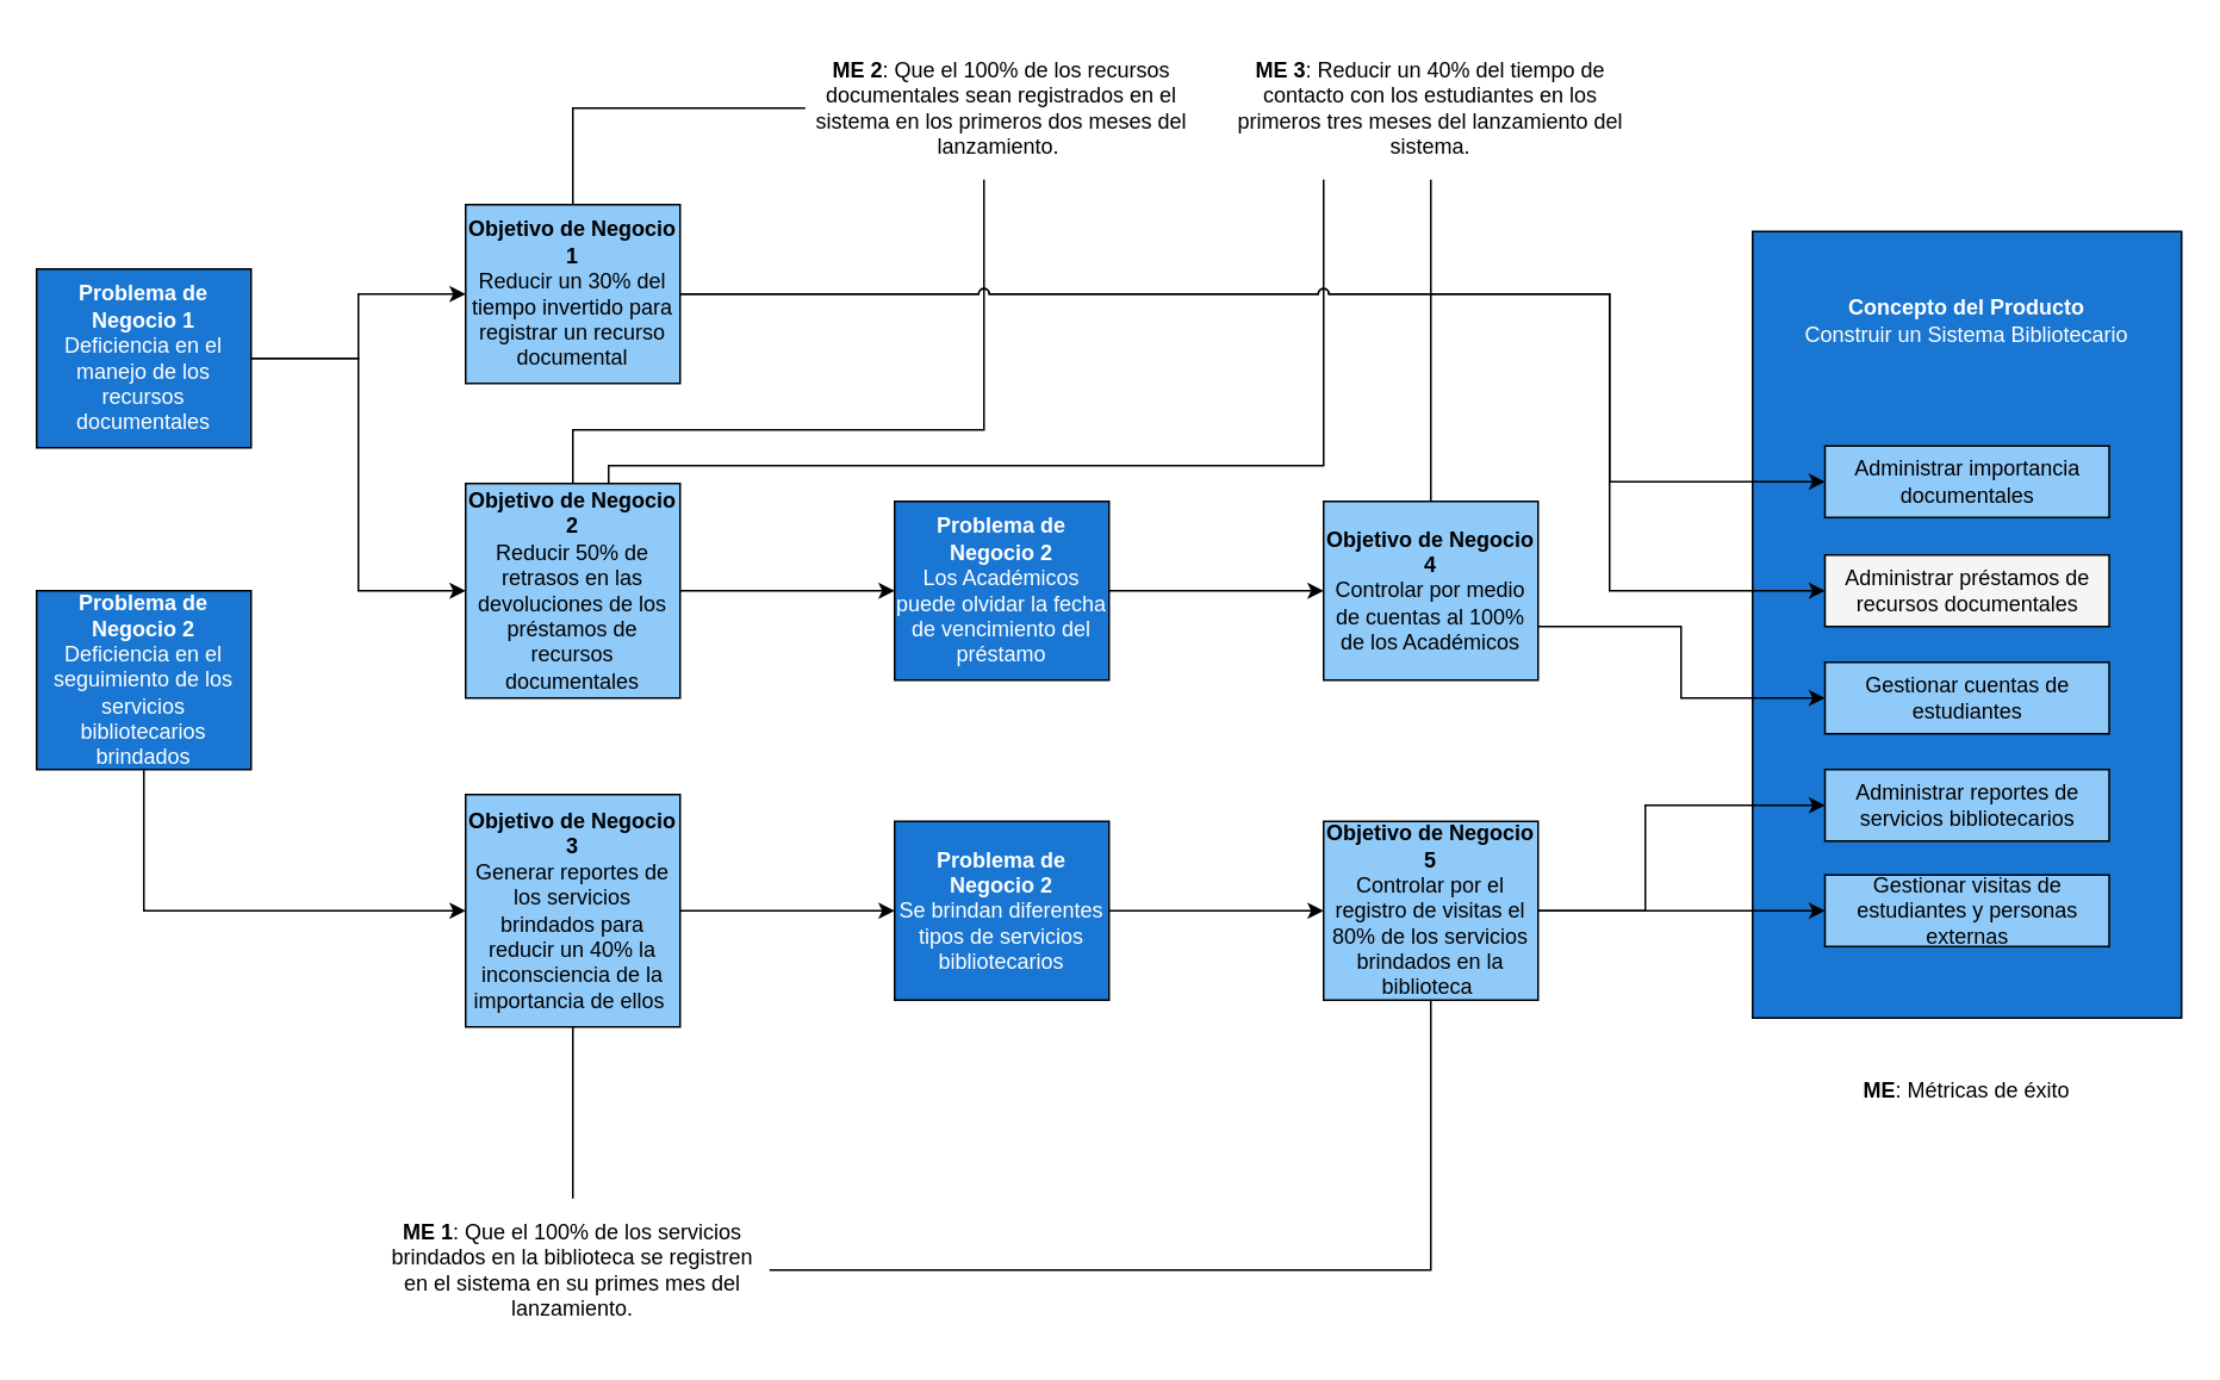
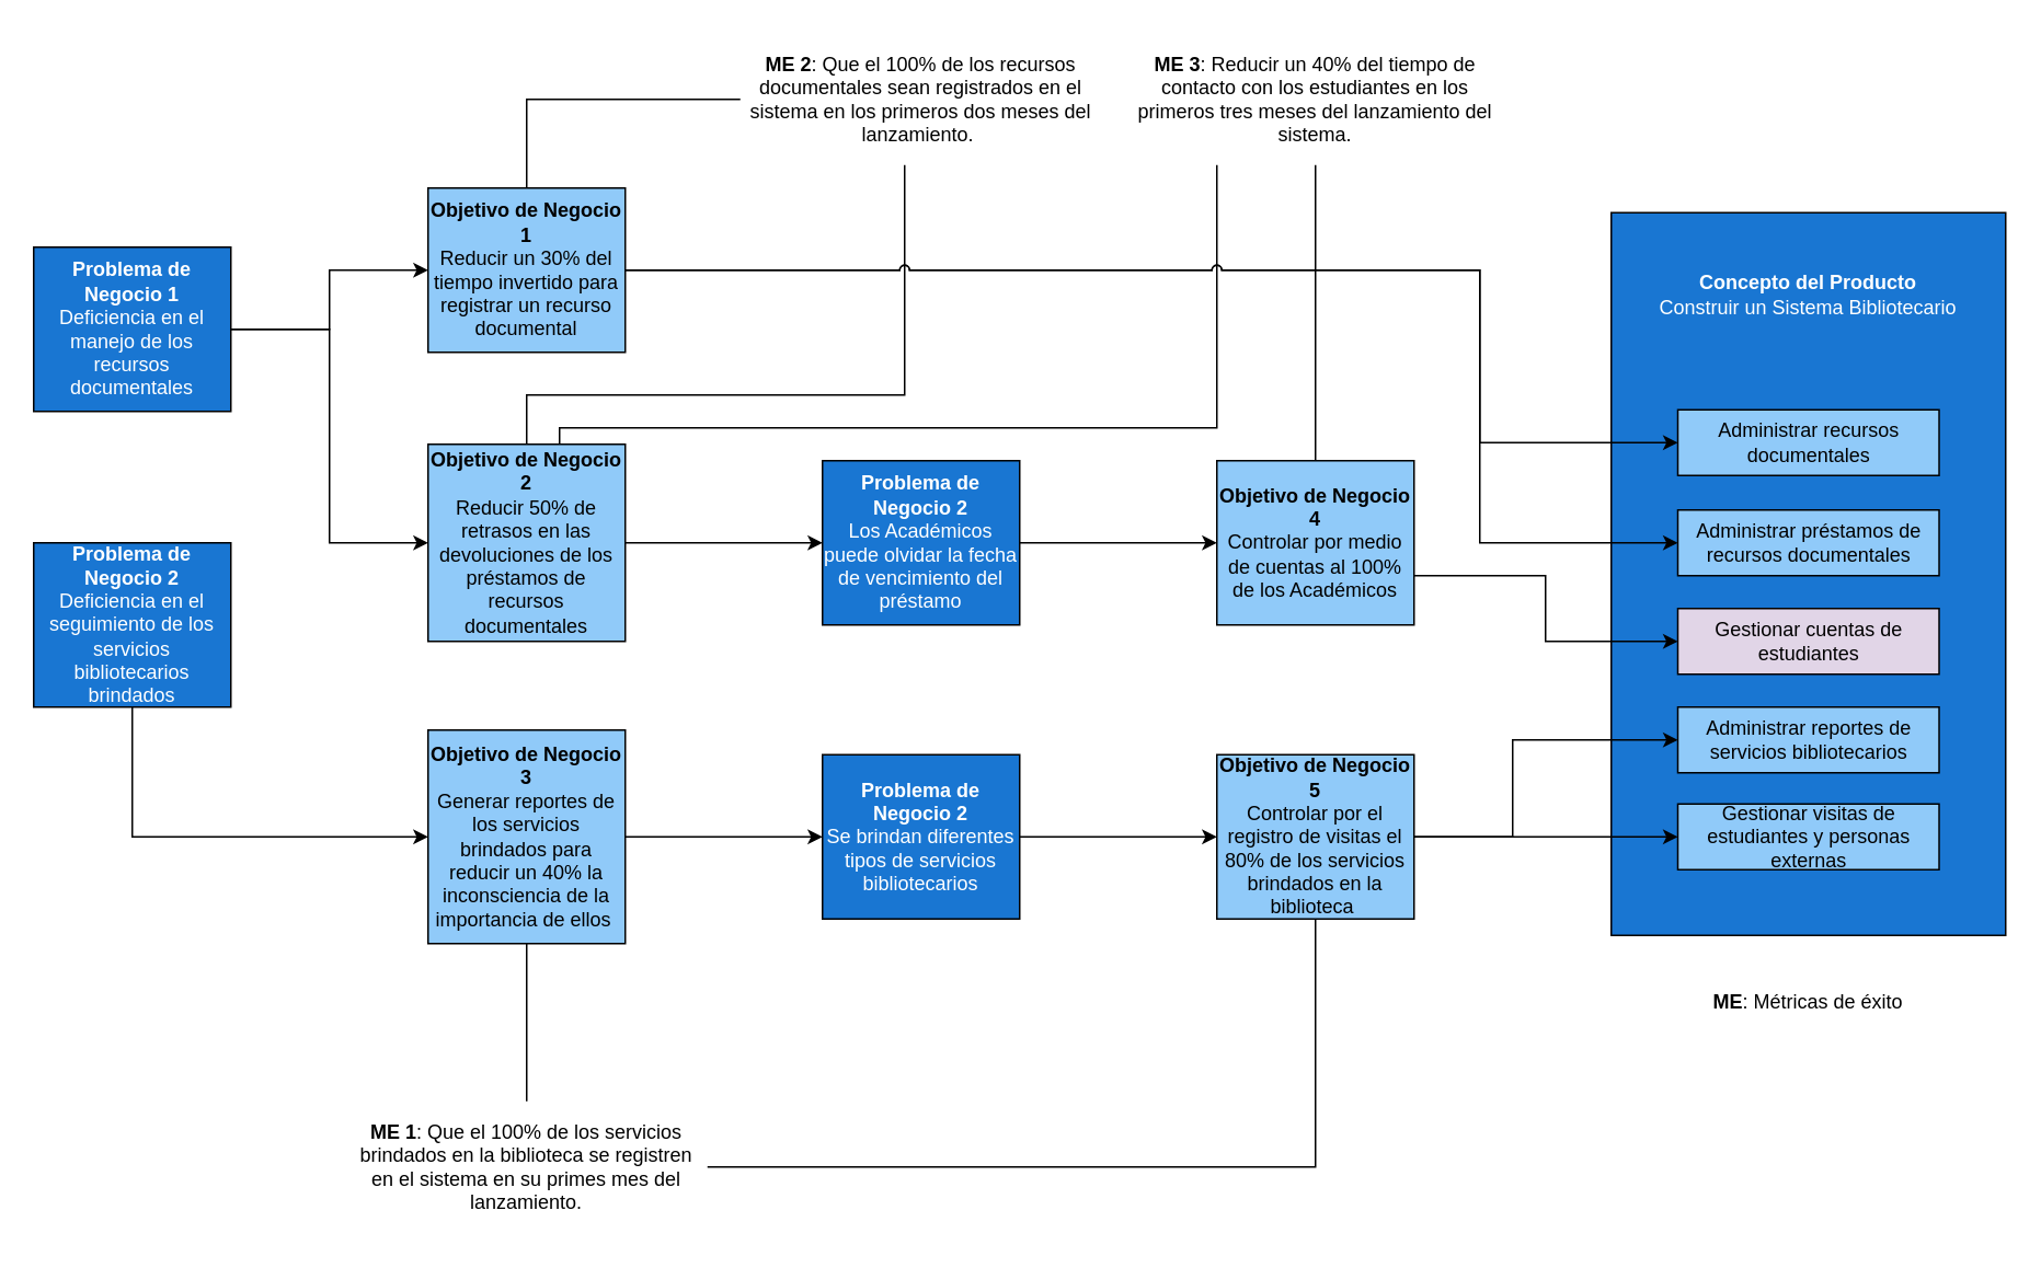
  <mxCell id="0" />
  <mxCell id="1" parent="0" />
  <mxCell id="2" value="" style="rounded=0;whiteSpace=wrap;html=1;labelBackgroundColor=none;gradientColor=none;fontColor=#000000;fillColor=#1976D2;" parent="1" vertex="1"><mxGeometry x="980" y="129" width="240" height="440" as="geometry" /></mxCell>
  <mxCell id="3" style="edgeStyle=orthogonalEdgeStyle;rounded=0;orthogonalLoop=1;jettySize=auto;html=1;fontColor=#FFFFFF;" parent="1" source="5" target="15" edge="1"><mxGeometry relative="1" as="geometry" /></mxCell>
  <mxCell id="4" style="edgeStyle=orthogonalEdgeStyle;rounded=0;orthogonalLoop=1;jettySize=auto;html=1;fontColor=#FFFFFF;" parent="1" source="5" target="11" edge="1"><mxGeometry relative="1" as="geometry"><Array as="points"><mxPoint x="200" y="200" /><mxPoint x="200" y="330" /></Array></mxGeometry></mxCell>
  <mxCell id="5" value="&lt;b&gt;Problema de Negocio 1&lt;/b&gt;&lt;br&gt;Deficiencia en el manejo de los recursos documentales" style="rounded=0;whiteSpace=wrap;html=1;fontColor=#FFFFFF;fillColor=#1976D2;" parent="1" vertex="1"><mxGeometry x="20" y="150" width="120" height="100" as="geometry" /></mxCell>
  <mxCell id="6" style="edgeStyle=orthogonalEdgeStyle;rounded=0;orthogonalLoop=1;jettySize=auto;html=1;fontColor=#FFFFFF;" parent="1" source="7" target="18" edge="1"><mxGeometry relative="1" as="geometry"><Array as="points"><mxPoint x="80" y="509" /></Array></mxGeometry></mxCell>
  <mxCell id="7" value="&lt;b&gt;Problema de Negocio 2&lt;/b&gt;&lt;br&gt;Deficiencia en el seguimiento de los servicios bibliotecarios brindados" style="rounded=0;whiteSpace=wrap;html=1;fontColor=#FFFFFF;fillColor=#1976D2;" parent="1" vertex="1"><mxGeometry x="20" y="330" width="120" height="100" as="geometry" /></mxCell>
  <mxCell id="8" style="edgeStyle=orthogonalEdgeStyle;rounded=0;orthogonalLoop=1;jettySize=auto;html=1;fontColor=#FFFFFF;" parent="1" source="11" target="22" edge="1"><mxGeometry relative="1" as="geometry" /></mxCell>
  <mxCell id="9" style="edgeStyle=orthogonalEdgeStyle;rounded=0;orthogonalLoop=1;jettySize=auto;html=1;startArrow=none;startFill=0;endArrow=none;endFill=0;fontColor=#FFFFFF;" parent="1" source="11" target="36" edge="1"><mxGeometry relative="1" as="geometry"><Array as="points"><mxPoint x="320" y="240" /><mxPoint x="550" y="240" /></Array></mxGeometry></mxCell>
  <mxCell id="10" style="edgeStyle=orthogonalEdgeStyle;rounded=0;orthogonalLoop=1;jettySize=auto;html=1;startArrow=none;startFill=0;endArrow=none;endFill=0;fontColor=#FFFFFF;" parent="1" source="11" target="38" edge="1"><mxGeometry relative="1" as="geometry"><Array as="points"><mxPoint x="340" y="260" /><mxPoint x="740" y="260" /></Array></mxGeometry></mxCell>
  <mxCell id="11" value="&lt;b&gt;Objetivo de Negocio 2&lt;/b&gt;&lt;br&gt;Reducir 50% de retrasos en las devoluciones de los préstamos de recursos documentales" style="rounded=0;whiteSpace=wrap;html=1;fillColor=#90CAF9;" parent="1" vertex="1"><mxGeometry x="260" y="270" width="120" height="120" as="geometry" /></mxCell>
  <mxCell id="12" style="edgeStyle=orthogonalEdgeStyle;rounded=0;orthogonalLoop=1;jettySize=auto;html=1;startArrow=none;startFill=0;endArrow=none;endFill=0;fontColor=#FFFFFF;" parent="1" source="15" target="36" edge="1"><mxGeometry relative="1" as="geometry"><Array as="points"><mxPoint x="320" y="60" /></Array></mxGeometry></mxCell>
  <mxCell id="13" style="edgeStyle=orthogonalEdgeStyle;rounded=0;orthogonalLoop=1;jettySize=auto;html=1;startArrow=none;startFill=0;endArrow=classic;endFill=1;fontColor=#FFFFFF;jumpStyle=arc;" parent="1" source="15" target="30" edge="1"><mxGeometry relative="1" as="geometry"><Array as="points"><mxPoint x="900" y="164" /><mxPoint x="900" y="269" /></Array></mxGeometry></mxCell>
  <mxCell id="14" style="edgeStyle=orthogonalEdgeStyle;rounded=0;sketch=0;jumpStyle=arc;orthogonalLoop=1;jettySize=auto;html=1;startArrow=none;startFill=0;endArrow=classic;endFill=1;fontColor=#FFFFFF;" parent="1" source="15" target="33" edge="1"><mxGeometry relative="1" as="geometry"><Array as="points"><mxPoint x="900" y="164" /><mxPoint x="900" y="330" /></Array></mxGeometry></mxCell>
  <mxCell id="15" value="&lt;b&gt;Objetivo de Negocio 1&lt;/b&gt;&lt;br&gt;Reducir un 30% del tiempo invertido para registrar un recurso documental" style="rounded=0;whiteSpace=wrap;html=1;fillColor=#90CAF9;" parent="1" vertex="1"><mxGeometry x="260" y="114" width="120" height="100" as="geometry" /></mxCell>
  <mxCell id="16" style="edgeStyle=orthogonalEdgeStyle;rounded=0;orthogonalLoop=1;jettySize=auto;html=1;fontColor=#FFFFFF;" parent="1" source="18" target="20" edge="1"><mxGeometry relative="1" as="geometry" /></mxCell>
  <mxCell id="17" style="edgeStyle=orthogonalEdgeStyle;rounded=0;orthogonalLoop=1;jettySize=auto;html=1;fontColor=#FFFFFF;startArrow=none;startFill=0;endArrow=none;endFill=0;" parent="1" source="18" target="37" edge="1"><mxGeometry relative="1" as="geometry" /></mxCell>
  <mxCell id="18" value="&lt;b&gt;Objetivo de Negocio 3&lt;/b&gt;&lt;br&gt;Generar reportes de los servicios brindados para reducir un 40% la inconsciencia de la importancia de ellos&amp;nbsp;" style="rounded=0;whiteSpace=wrap;html=1;fillColor=#90CAF9;" parent="1" vertex="1"><mxGeometry x="260" y="444" width="120" height="130" as="geometry" /></mxCell>
  <mxCell id="19" style="edgeStyle=orthogonalEdgeStyle;rounded=0;orthogonalLoop=1;jettySize=auto;html=1;fontColor=#FFFFFF;" parent="1" source="20" target="29" edge="1"><mxGeometry relative="1" as="geometry" /></mxCell>
  <mxCell id="20" value="&lt;b&gt;Problema de Negocio 2&lt;/b&gt;&lt;br&gt;Se brindan diferentes tipos de servicios bibliotecarios" style="rounded=0;whiteSpace=wrap;html=1;fontColor=#FFFFFF;fillColor=#1976D2;" parent="1" vertex="1"><mxGeometry x="500" y="459" width="120" height="100" as="geometry" /></mxCell>
  <mxCell id="21" style="edgeStyle=orthogonalEdgeStyle;rounded=0;orthogonalLoop=1;jettySize=auto;html=1;fontColor=#FFFFFF;" parent="1" source="22" target="25" edge="1"><mxGeometry relative="1" as="geometry" /></mxCell>
  <mxCell id="22" value="&lt;b&gt;Problema de Negocio 2&lt;/b&gt;&lt;br&gt;Los Académicos puede olvidar la fecha de vencimiento del préstamo" style="rounded=0;whiteSpace=wrap;html=1;fontColor=#FFFFFF;fillColor=#1976D2;" parent="1" vertex="1"><mxGeometry x="500" y="280" width="120" height="100" as="geometry" /></mxCell>
  <mxCell id="23" style="edgeStyle=orthogonalEdgeStyle;rounded=0;orthogonalLoop=1;jettySize=auto;html=1;startArrow=none;startFill=0;endArrow=none;endFill=0;fontColor=#FFFFFF;" parent="1" source="25" target="38" edge="1"><mxGeometry relative="1" as="geometry" /></mxCell>
  <mxCell id="24" style="edgeStyle=orthogonalEdgeStyle;rounded=0;orthogonalLoop=1;jettySize=auto;html=1;startArrow=none;startFill=0;endArrow=classic;endFill=1;fontColor=#FFFFFF;" parent="1" source="25" target="34" edge="1"><mxGeometry relative="1" as="geometry"><Array as="points"><mxPoint x="940" y="350" /><mxPoint x="940" y="390" /></Array></mxGeometry></mxCell>
  <mxCell id="25" value="&lt;b&gt;Objetivo de Negocio 4&lt;/b&gt;&lt;br&gt;Controlar por medio de cuentas al 100% de los Académicos" style="rounded=0;whiteSpace=wrap;html=1;fillColor=#90CAF9;" parent="1" vertex="1"><mxGeometry x="740" y="280" width="120" height="100" as="geometry" /></mxCell>
  <mxCell id="26" style="edgeStyle=orthogonalEdgeStyle;rounded=0;orthogonalLoop=1;jettySize=auto;html=1;startArrow=none;startFill=0;endArrow=none;endFill=0;fontColor=#FFFFFF;" parent="1" source="29" target="37" edge="1"><mxGeometry relative="1" as="geometry"><Array as="points"><mxPoint x="800" y="710" /></Array></mxGeometry></mxCell>
  <mxCell id="27" style="edgeStyle=orthogonalEdgeStyle;rounded=0;orthogonalLoop=1;jettySize=auto;html=1;startArrow=none;startFill=0;endArrow=classic;endFill=1;fontColor=#FFFFFF;" parent="1" source="29" target="35" edge="1"><mxGeometry relative="1" as="geometry" /></mxCell>
  <mxCell id="28" style="edgeStyle=orthogonalEdgeStyle;rounded=0;orthogonalLoop=1;jettySize=auto;html=1;startArrow=none;startFill=0;endArrow=classic;endFill=1;fontColor=#FFFFFF;" parent="1" source="29" target="32" edge="1"><mxGeometry relative="1" as="geometry"><Array as="points"><mxPoint x="920" y="509" /><mxPoint x="920" y="450" /></Array></mxGeometry></mxCell>
  <mxCell id="29" value="&lt;b&gt;Objetivo de Negocio 5&lt;/b&gt;&lt;br&gt;Controlar por el registro de visitas el 80% de los servicios brindados en la biblioteca&amp;nbsp;" style="rounded=0;whiteSpace=wrap;html=1;fillColor=#90CAF9;" parent="1" vertex="1"><mxGeometry x="740" y="459" width="120" height="100" as="geometry" /></mxCell>
- <mxCell id="30" value="Administrar importancia documentales" style="rounded=0;whiteSpace=wrap;html=1;fillColor=#90CAF9;labelBackgroundColor=none;" parent="1" vertex="1"><mxGeometry x="1020.5" y="249" width="159" height="40" as="geometry" /></mxCell>
+ <mxCell id="30" value="Administrar recursos documentales" style="rounded=0;whiteSpace=wrap;html=1;fillColor=#90CAF9;labelBackgroundColor=none;" parent="1" vertex="1"><mxGeometry x="1020.5" y="249" width="159" height="40" as="geometry" /></mxCell>
  <mxCell id="31" value="&lt;b&gt;Concepto del Producto&lt;/b&gt;&lt;br&gt;Construir un Sistema Bibliotecario" style="text;html=1;strokeColor=none;fillColor=none;align=center;verticalAlign=middle;whiteSpace=wrap;rounded=0;labelBackgroundColor=none;fontColor=#FFFFFF;" parent="1" vertex="1"><mxGeometry x="1000" y="154" width="200" height="50" as="geometry" /></mxCell>
  <mxCell id="32" value="Administrar reportes de servicios bibliotecarios" style="rounded=0;whiteSpace=wrap;html=1;fillColor=#90CAF9;labelBackgroundColor=none;" parent="1" vertex="1"><mxGeometry x="1020.5" y="430" width="159" height="40" as="geometry" /></mxCell>
- <mxCell id="33" value="Administrar préstamos de recursos documentales" style="rounded=0;whiteSpace=wrap;html=1;fillColor=#f5f5f5;labelBackgroundColor=none;" parent="1" vertex="1"><mxGeometry x="1020.5" y="310" width="159" height="40" as="geometry" /></mxCell>
- <mxCell id="34" value="Gestionar cuentas de estudiantes" style="rounded=0;whiteSpace=wrap;html=1;fillColor=#90CAF9;labelBackgroundColor=none;" parent="1" vertex="1"><mxGeometry x="1020.5" y="370" width="159" height="40" as="geometry" /></mxCell>
+ <mxCell id="33" value="Administrar préstamos de recursos documentales" style="rounded=0;whiteSpace=wrap;html=1;fillColor=#90CAF9;labelBackgroundColor=none;" parent="1" vertex="1"><mxGeometry x="1020.5" y="310" width="159" height="40" as="geometry" /></mxCell>
+ <mxCell id="34" value="Gestionar cuentas de estudiantes" style="rounded=0;whiteSpace=wrap;html=1;fillColor=#e1d5e7;labelBackgroundColor=none;" parent="1" vertex="1"><mxGeometry x="1020.5" y="370" width="159" height="40" as="geometry" /></mxCell>
  <mxCell id="35" value="Gestionar visitas de estudiantes y personas externas" style="rounded=0;whiteSpace=wrap;html=1;fillColor=#90CAF9;labelBackgroundColor=none;" parent="1" vertex="1"><mxGeometry x="1020.5" y="489" width="159" height="40" as="geometry" /></mxCell>
  <mxCell id="36" value="&lt;b&gt;ME 2&lt;/b&gt;: Que el 100% de los recursos documentales sean registrados en el sistema en los primeros dos meses del lanzamiento.&amp;nbsp;" style="text;html=1;strokeColor=none;fillColor=none;align=center;verticalAlign=middle;whiteSpace=wrap;rounded=0;labelBackgroundColor=none;fontColor=#000000;" parent="1" vertex="1"><mxGeometry x="450" y="20" width="220" height="80" as="geometry" /></mxCell>
  <mxCell id="37" value="&lt;b&gt;ME 1&lt;/b&gt;: Que el 100% de los servicios brindados en la biblioteca se registren en el sistema en su primes mes del lanzamiento." style="text;html=1;strokeColor=none;fillColor=none;align=center;verticalAlign=middle;whiteSpace=wrap;rounded=0;labelBackgroundColor=none;fontColor=#000000;" parent="1" vertex="1"><mxGeometry x="210" y="670" width="220" height="80" as="geometry" /></mxCell>
  <mxCell id="38" value="&lt;b&gt;ME 3&lt;/b&gt;: Reducir un 40% del tiempo de contacto con los estudiantes en los primeros tres meses del lanzamiento del sistema." style="text;html=1;strokeColor=none;fillColor=none;align=center;verticalAlign=middle;whiteSpace=wrap;rounded=0;labelBackgroundColor=none;fontColor=#000000;" parent="1" vertex="1"><mxGeometry x="690" y="20" width="220" height="80" as="geometry" /></mxCell>
  <mxCell id="39" value="&lt;b&gt;ME&lt;/b&gt;: Métricas de éxito" style="text;html=1;strokeColor=none;fillColor=none;align=center;verticalAlign=middle;whiteSpace=wrap;rounded=0;labelBackgroundColor=none;" parent="1" vertex="1"><mxGeometry x="1040" y="600" width="120" height="20" as="geometry" /></mxCell>
